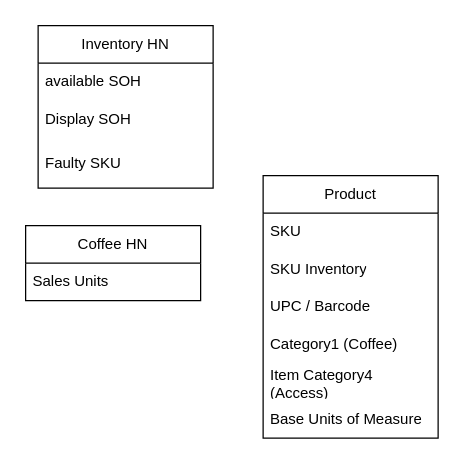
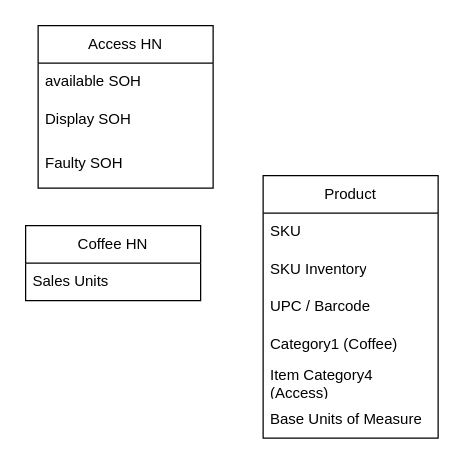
  <mxCell id="0" />
  <mxCell id="1" parent="0" />
- <mxCell id="2" value="Inventory HN" style="swimlane;fontStyle=0;childLayout=stackLayout;horizontal=1;startSize=30;horizontalStack=0;resizeParent=1;resizeParentMax=0;resizeLast=0;collapsible=1;marginBottom=0;whiteSpace=wrap;html=1;" vertex="1" parent="1"><mxGeometry x="30" y="20" width="140" height="130" as="geometry" /></mxCell>
+ <mxCell id="2" value="Access HN" style="swimlane;fontStyle=0;childLayout=stackLayout;horizontal=1;startSize=30;horizontalStack=0;resizeParent=1;resizeParentMax=0;resizeLast=0;collapsible=1;marginBottom=0;whiteSpace=wrap;html=1;" vertex="1" parent="1"><mxGeometry x="30" y="20" width="140" height="130" as="geometry" /></mxCell>
  <mxCell id="3" value="available SOH" style="text;strokeColor=none;fillColor=none;align=left;verticalAlign=middle;spacingLeft=4;spacingRight=4;overflow=hidden;points=[[0,0.5],[1,0.5]];portConstraint=eastwest;rotatable=0;whiteSpace=wrap;html=1;" vertex="1" parent="2"><mxGeometry y="30" width="140" height="30" as="geometry" /></mxCell>
  <mxCell id="4" value="Display SOH" style="text;strokeColor=none;fillColor=none;align=left;verticalAlign=middle;spacingLeft=4;spacingRight=4;overflow=hidden;points=[[0,0.5],[1,0.5]];portConstraint=eastwest;rotatable=0;whiteSpace=wrap;html=1;" vertex="1" parent="2"><mxGeometry y="60" width="140" height="30" as="geometry" /></mxCell>
- <mxCell id="5" value="Faulty SKU" style="text;strokeColor=none;fillColor=none;align=left;verticalAlign=middle;spacingLeft=4;spacingRight=4;overflow=hidden;points=[[0,0.5],[1,0.5]];portConstraint=eastwest;rotatable=0;whiteSpace=wrap;html=1;" vertex="1" parent="2"><mxGeometry y="90" width="140" height="40" as="geometry" /></mxCell>
+ <mxCell id="5" value="Faulty SOH" style="text;strokeColor=none;fillColor=none;align=left;verticalAlign=middle;spacingLeft=4;spacingRight=4;overflow=hidden;points=[[0,0.5],[1,0.5]];portConstraint=eastwest;rotatable=0;whiteSpace=wrap;html=1;" vertex="1" parent="2"><mxGeometry y="90" width="140" height="40" as="geometry" /></mxCell>
  <mxCell id="6" value="Coffee HN" style="swimlane;fontStyle=0;childLayout=stackLayout;horizontal=1;startSize=30;horizontalStack=0;resizeParent=1;resizeParentMax=0;resizeLast=0;collapsible=1;marginBottom=0;whiteSpace=wrap;html=1;" vertex="1" parent="1"><mxGeometry x="20" y="180" width="140" height="60" as="geometry" /></mxCell>
  <mxCell id="7" value="Sales Units" style="text;strokeColor=none;fillColor=none;align=left;verticalAlign=middle;spacingLeft=4;spacingRight=4;overflow=hidden;points=[[0,0.5],[1,0.5]];portConstraint=eastwest;rotatable=0;whiteSpace=wrap;html=1;" vertex="1" parent="6"><mxGeometry y="30" width="140" height="30" as="geometry" /></mxCell>
  <mxCell id="8" value="Product" style="swimlane;fontStyle=0;childLayout=stackLayout;horizontal=1;startSize=30;horizontalStack=0;resizeParent=1;resizeParentMax=0;resizeLast=0;collapsible=1;marginBottom=0;whiteSpace=wrap;html=1;" vertex="1" parent="1"><mxGeometry x="210" y="140" width="140" height="210" as="geometry" /></mxCell>
  <mxCell id="9" value="SKU&lt;span style=&quot;white-space: pre;&quot;&gt;&#09;&lt;/span&gt;&lt;br&gt;" style="text;strokeColor=none;fillColor=none;align=left;verticalAlign=middle;spacingLeft=4;spacingRight=4;overflow=hidden;points=[[0,0.5],[1,0.5]];portConstraint=eastwest;rotatable=0;whiteSpace=wrap;html=1;" vertex="1" parent="8"><mxGeometry y="30" width="140" height="30" as="geometry" /></mxCell>
  <mxCell id="10" value="SKU Inventory" style="text;strokeColor=none;fillColor=none;align=left;verticalAlign=middle;spacingLeft=4;spacingRight=4;overflow=hidden;points=[[0,0.5],[1,0.5]];portConstraint=eastwest;rotatable=0;whiteSpace=wrap;html=1;" vertex="1" parent="8"><mxGeometry y="60" width="140" height="30" as="geometry" /></mxCell>
  <mxCell id="11" value="UPC / Barcode" style="text;strokeColor=none;fillColor=none;align=left;verticalAlign=middle;spacingLeft=4;spacingRight=4;overflow=hidden;points=[[0,0.5],[1,0.5]];portConstraint=eastwest;rotatable=0;whiteSpace=wrap;html=1;" vertex="1" parent="8"><mxGeometry y="90" width="140" height="30" as="geometry" /></mxCell>
  <mxCell id="12" value="Category1 (Coffee)" style="text;strokeColor=none;fillColor=none;align=left;verticalAlign=middle;spacingLeft=4;spacingRight=4;overflow=hidden;points=[[0,0.5],[1,0.5]];portConstraint=eastwest;rotatable=0;whiteSpace=wrap;html=1;" vertex="1" parent="8"><mxGeometry y="120" width="140" height="30" as="geometry" /></mxCell>
  <mxCell id="13" value="Item Category4 (Access)" style="text;strokeColor=none;fillColor=none;align=left;verticalAlign=middle;spacingLeft=4;spacingRight=4;overflow=hidden;points=[[0,0.5],[1,0.5]];portConstraint=eastwest;rotatable=0;whiteSpace=wrap;html=1;" vertex="1" parent="8"><mxGeometry y="150" width="140" height="30" as="geometry" /></mxCell>
  <mxCell id="14" value="Base Units of Measure" style="text;strokeColor=none;fillColor=none;align=left;verticalAlign=middle;spacingLeft=4;spacingRight=4;overflow=hidden;points=[[0,0.5],[1,0.5]];portConstraint=eastwest;rotatable=0;whiteSpace=wrap;html=1;" vertex="1" parent="8"><mxGeometry y="180" width="140" height="30" as="geometry" /></mxCell>
